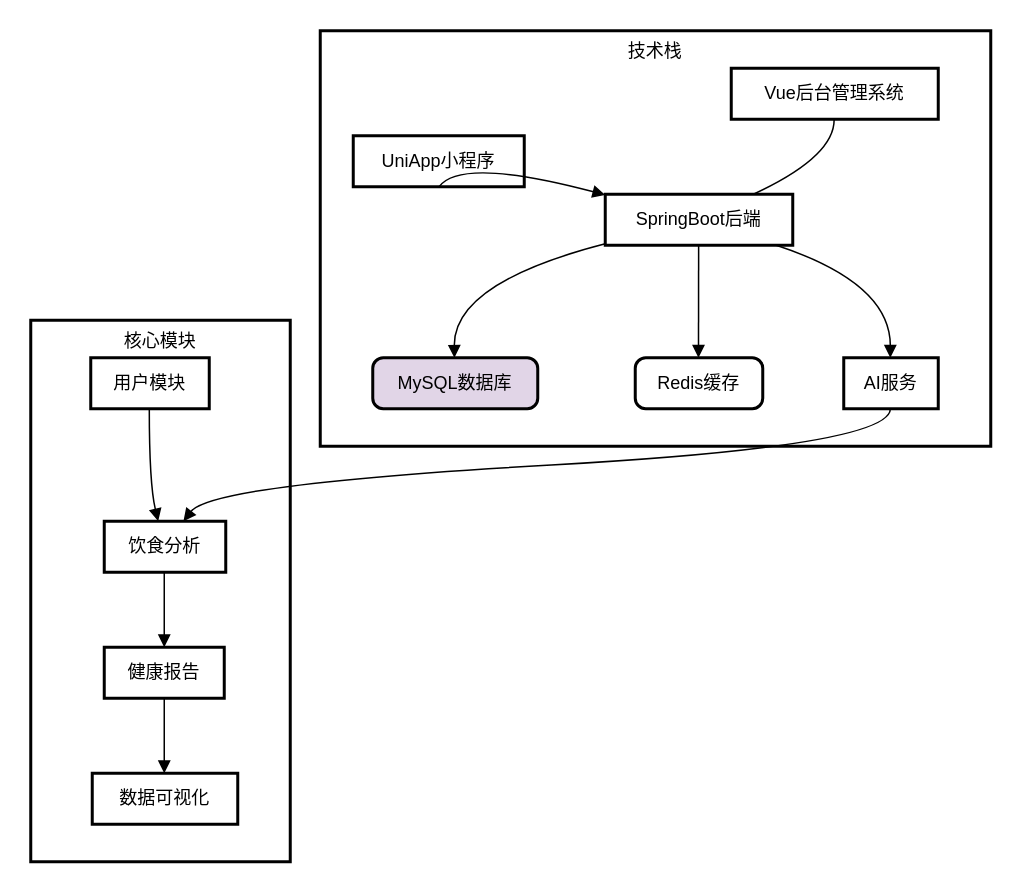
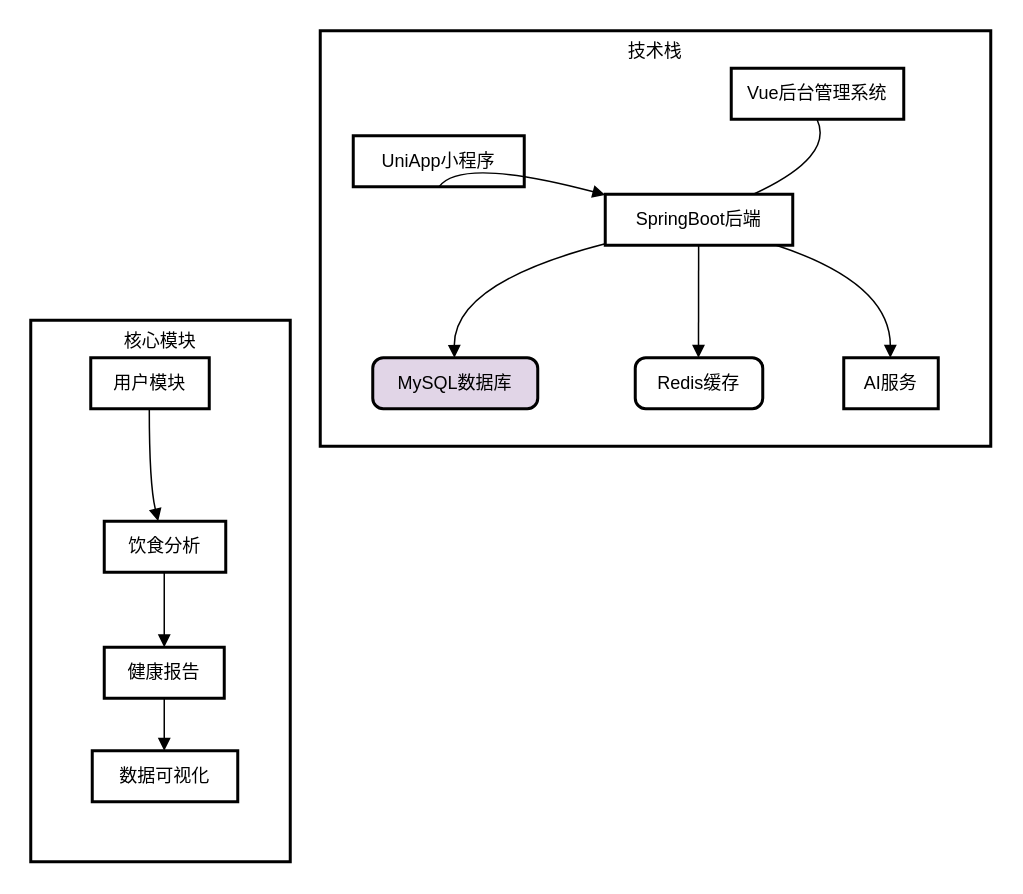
  <mxCell id="0" />
  <mxCell id="1" parent="0" />
  <mxCell id="2" value="核心模块" style="whiteSpace=wrap;strokeWidth=2;verticalAlign=top;" vertex="1" parent="1"><mxGeometry x="20" y="213" width="173" height="361" as="geometry" /></mxCell>
  <mxCell id="3" value="饮食分析" style="whiteSpace=wrap;strokeWidth=2;" vertex="1" parent="1"><mxGeometry x="69" y="347" width="81" height="34" as="geometry" /></mxCell>
  <mxCell id="4" value="用户模块" style="whiteSpace=wrap;strokeWidth=2;" vertex="1" parent="1"><mxGeometry x="60" y="238" width="79" height="34" as="geometry" /></mxCell>
  <mxCell id="5" value="健康报告" style="whiteSpace=wrap;strokeWidth=2;" vertex="1" parent="1"><mxGeometry x="69" y="431" width="80" height="34" as="geometry" /></mxCell>
- <mxCell id="6" value="数据可视化" style="whiteSpace=wrap;strokeWidth=2;" vertex="1" parent="1"><mxGeometry x="61" y="515" width="97" height="34" as="geometry" /></mxCell>
+ <mxCell id="6" value="数据可视化" style="whiteSpace=wrap;strokeWidth=2;" vertex="1" parent="1"><mxGeometry x="61" y="500" width="97" height="34" as="geometry" /></mxCell>
  <mxCell id="7" value="技术栈" style="whiteSpace=wrap;strokeWidth=2;verticalAlign=top;" vertex="1" parent="1"><mxGeometry x="213" y="20" width="447" height="277" as="geometry" /></mxCell>
  <mxCell id="8" value="MySQL数据库" style="rounded=1;absoluteArcSize=1;arcSize=14;whiteSpace=wrap;strokeWidth=2;fillColor=#e1d5e7;" vertex="1" parent="1"><mxGeometry x="248" y="238" width="110" height="34" as="geometry" /></mxCell>
  <mxCell id="9" value="SpringBoot后端" style="whiteSpace=wrap;strokeWidth=2;" vertex="1" parent="1"><mxGeometry x="403" y="129" width="125" height="34" as="geometry" /></mxCell>
  <mxCell id="10" value="Redis缓存" style="rounded=1;absoluteArcSize=1;arcSize=14;whiteSpace=wrap;strokeWidth=2;" vertex="1" parent="1"><mxGeometry x="423" y="238" width="85" height="34" as="geometry" /></mxCell>
  <mxCell id="11" value="AI服务" style="whiteSpace=wrap;strokeWidth=2;" vertex="1" parent="1"><mxGeometry x="562" y="238" width="63" height="34" as="geometry" /></mxCell>
  <mxCell id="12" value="UniApp小程序" style="whiteSpace=wrap;strokeWidth=2;" vertex="1" parent="1"><mxGeometry x="235" y="90" width="114" height="34" as="geometry" /></mxCell>
- <mxCell id="13" value="Vue后台管理系统" style="whiteSpace=wrap;strokeWidth=2;" vertex="1" parent="1"><mxGeometry x="487" y="45" width="138" height="34" as="geometry" /></mxCell>
+ <mxCell id="13" value="Vue后台管理系统" style="whiteSpace=wrap;strokeWidth=2;" vertex="1" parent="1"><mxGeometry x="487" y="45" width="115" height="34" as="geometry" /></mxCell>
  <mxCell id="14" value="" style="curved=1;startArrow=none;endArrow=block;exitX=-0.001;exitY=0.973;entryX=0.495;entryY=0;rounded=0;" edge="1" parent="1" source="9" target="8"><mxGeometry relative="1" as="geometry"><Array as="points"><mxPoint x="302" y="188" /></Array></mxGeometry></mxCell>
  <mxCell id="15" value="" style="curved=1;startArrow=none;endArrow=block;exitX=0.498;exitY=1;entryX=0.496;entryY=0;rounded=0;" edge="1" parent="1" source="9" target="10"><mxGeometry relative="1" as="geometry"><Array as="points" /></mxGeometry></mxCell>
  <mxCell id="16" value="" style="curved=1;startArrow=none;endArrow=block;exitX=0.912;exitY=1;entryX=0.493;entryY=0;rounded=0;" edge="1" parent="1" source="9" target="11"><mxGeometry relative="1" as="geometry"><Array as="points"><mxPoint x="593" y="188" /></Array></mxGeometry></mxCell>
  <mxCell id="17" value="" style="curved=1;startArrow=none;endArrow=block;exitX=0.502;exitY=1;entryX=-0.001;entryY=0.012;rounded=0;" edge="1" parent="1" source="12" target="9"><mxGeometry relative="1" as="geometry"><Array as="points"><mxPoint x="307" y="104" /></Array></mxGeometry></mxCell>
  <mxCell id="18" value="" style="curved=1;startArrow=none;endArrow=none;exitX=0.497;exitY=1;entryX=0.79;entryY=0;rounded=0;" edge="1" parent="1" source="13" target="9"><mxGeometry relative="1" as="geometry"><Array as="points"><mxPoint x="556" y="104" /></Array></mxGeometry></mxCell>
  <mxCell id="19" value="" style="curved=1;startArrow=none;endArrow=block;exitX=0.494;exitY=1;entryX=0.444;entryY=0;rounded=0;" edge="1" parent="1" source="4" target="3"><mxGeometry relative="1" as="geometry"><Array as="points"><mxPoint x="99" y="322" /></Array></mxGeometry></mxCell>
  <mxCell id="20" value="" style="curved=1;startArrow=none;endArrow=block;exitX=0.494;exitY=1;entryX=0.5;entryY=0;rounded=0;" edge="1" parent="1" source="3" target="5"><mxGeometry relative="1" as="geometry"><Array as="points" /></mxGeometry></mxCell>
  <mxCell id="21" value="" style="curved=1;startArrow=none;endArrow=block;exitX=0.5;exitY=1;entryX=0.495;entryY=0;rounded=0;" edge="1" parent="1" source="5" target="6"><mxGeometry relative="1" as="geometry"><Array as="points" /></mxGeometry></mxCell>
- <mxCell id="22" value="" style="curved=1;startArrow=none;endArrow=block;exitX=0.493;exitY=1;entryX=0.652;entryY=0;rounded=0;" edge="1" parent="1" source="11" target="3"><mxGeometry relative="1" as="geometry"><Array as="points"><mxPoint x="593" y="297" /><mxPoint x="141" y="322" /></Array></mxGeometry></mxCell>
